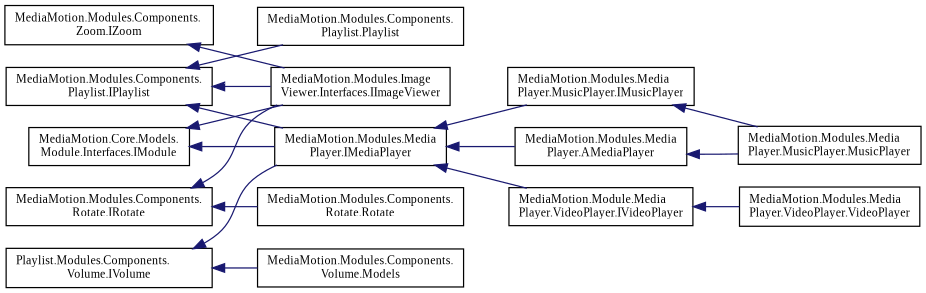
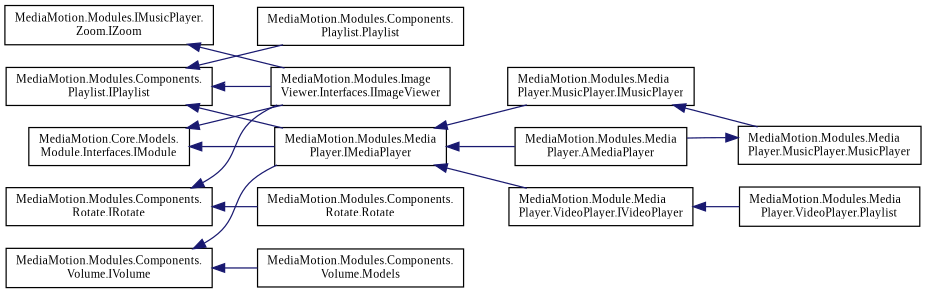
  digraph {
    fontname="Liberation Serif"
    rankdir=LR
    node [color=black fillcolor=white fontname="Liberation Serif" fontsize=10 shape=record style=filled]
    edge [color=midnightblue dir=back fontname="Liberation Serif" fontsize=10 labelfontname=Helvetica labelfontsize=10 style=solid]
    n1 [height=0.2 label="MediaMotion.Core.Models.\lModule.Interfaces.IModule" width=0.4]
    n2 [height=0.2 label="MediaMotion.Modules.Image\lViewer.Interfaces.IImageViewer" width=0.4]
    n3 [height=0.2 label="MediaMotion.Modules.Media\lPlayer.IMediaPlayer" width=0.4]
    n4 [height=0.2 label="MediaMotion.Modules.Media\lPlayer.AMediaPlayer" width=0.4]
    n5 [height=0.2 label="MediaMotion.Modules.Media\lPlayer.MusicPlayer.IMusicPlayer" width=0.4]
    n6 [height=0.2 label="MediaMotion.Module.Media\lPlayer.VideoPlayer.IVideoPlayer" width=0.4]
    n7 [height=0.2 label="MediaMotion.Modules.Media\lPlayer.MusicPlayer.MusicPlayer" width=0.4]
-   n8 [height=0.2 label="MediaMotion.Modules.Media\lPlayer.VideoPlayer.VideoPlayer" width=0.4]
+   n8 [height=0.2 label="MediaMotion.Modules.Media\lPlayer.VideoPlayer.Playlist" width=0.4]
    n9 [height=0.2 label="MediaMotion.Modules.Components.\lPlaylist.IPlaylist" width=0.4]
    n10 [height=0.2 label="MediaMotion.Modules.Components.\lPlaylist.Playlist" width=0.4]
    n11 [height=0.2 label="MediaMotion.Modules.Components.\lRotate.IRotate" width=0.4]
    n12 [height=0.2 label="MediaMotion.Modules.Components.\lRotate.Rotate" width=0.4]
-   n13 [height=0.2 label="Playlist.Modules.Components.\lVolume.IVolume" width=0.4]
+   n13 [height=0.2 label="MediaMotion.Modules.Components.\lVolume.IVolume" width=0.4]
    n14 [height=0.2 label="MediaMotion.Modules.Components.\lVolume.Models" width=0.4]
-   n15 [height=0.2 label="MediaMotion.Modules.Components.\lZoom.IZoom" width=0.4]
+   n15 [height=0.2 label="MediaMotion.Modules.IMusicPlayer.\lZoom.IZoom" width=0.4]
    n1 -> n2
    n1 -> n3
    n3 -> n4
    n3 -> n5
    n3 -> n6
-   n4 -> n7
+   n7 -> n4
    n5 -> n7
    n6 -> n8
    n9 -> n2
    n9 -> n3
    n9 -> n10
    n11 -> n2
    n11 -> n12
    n13 -> n3
    n13 -> n14
    n15 -> n2
  }
